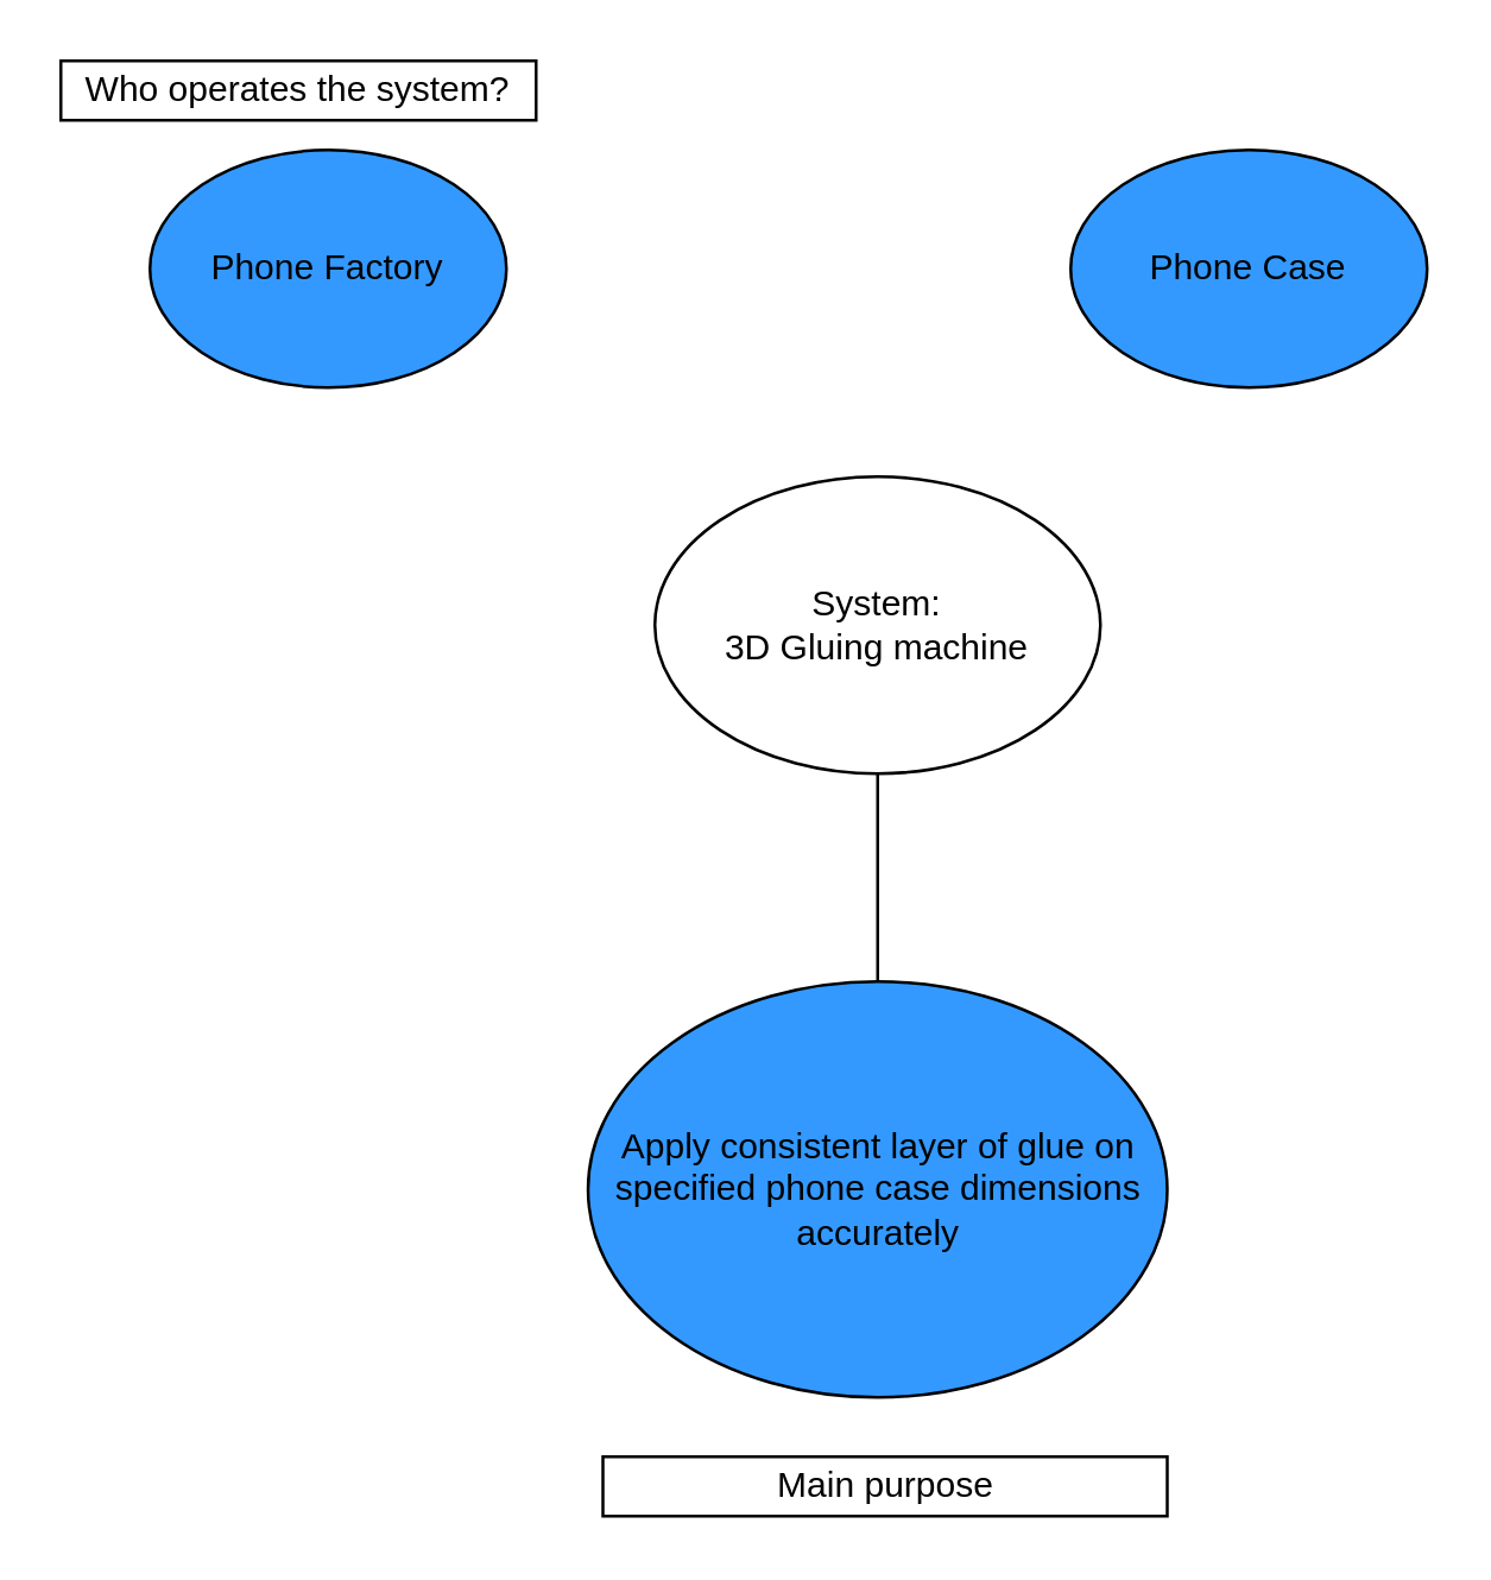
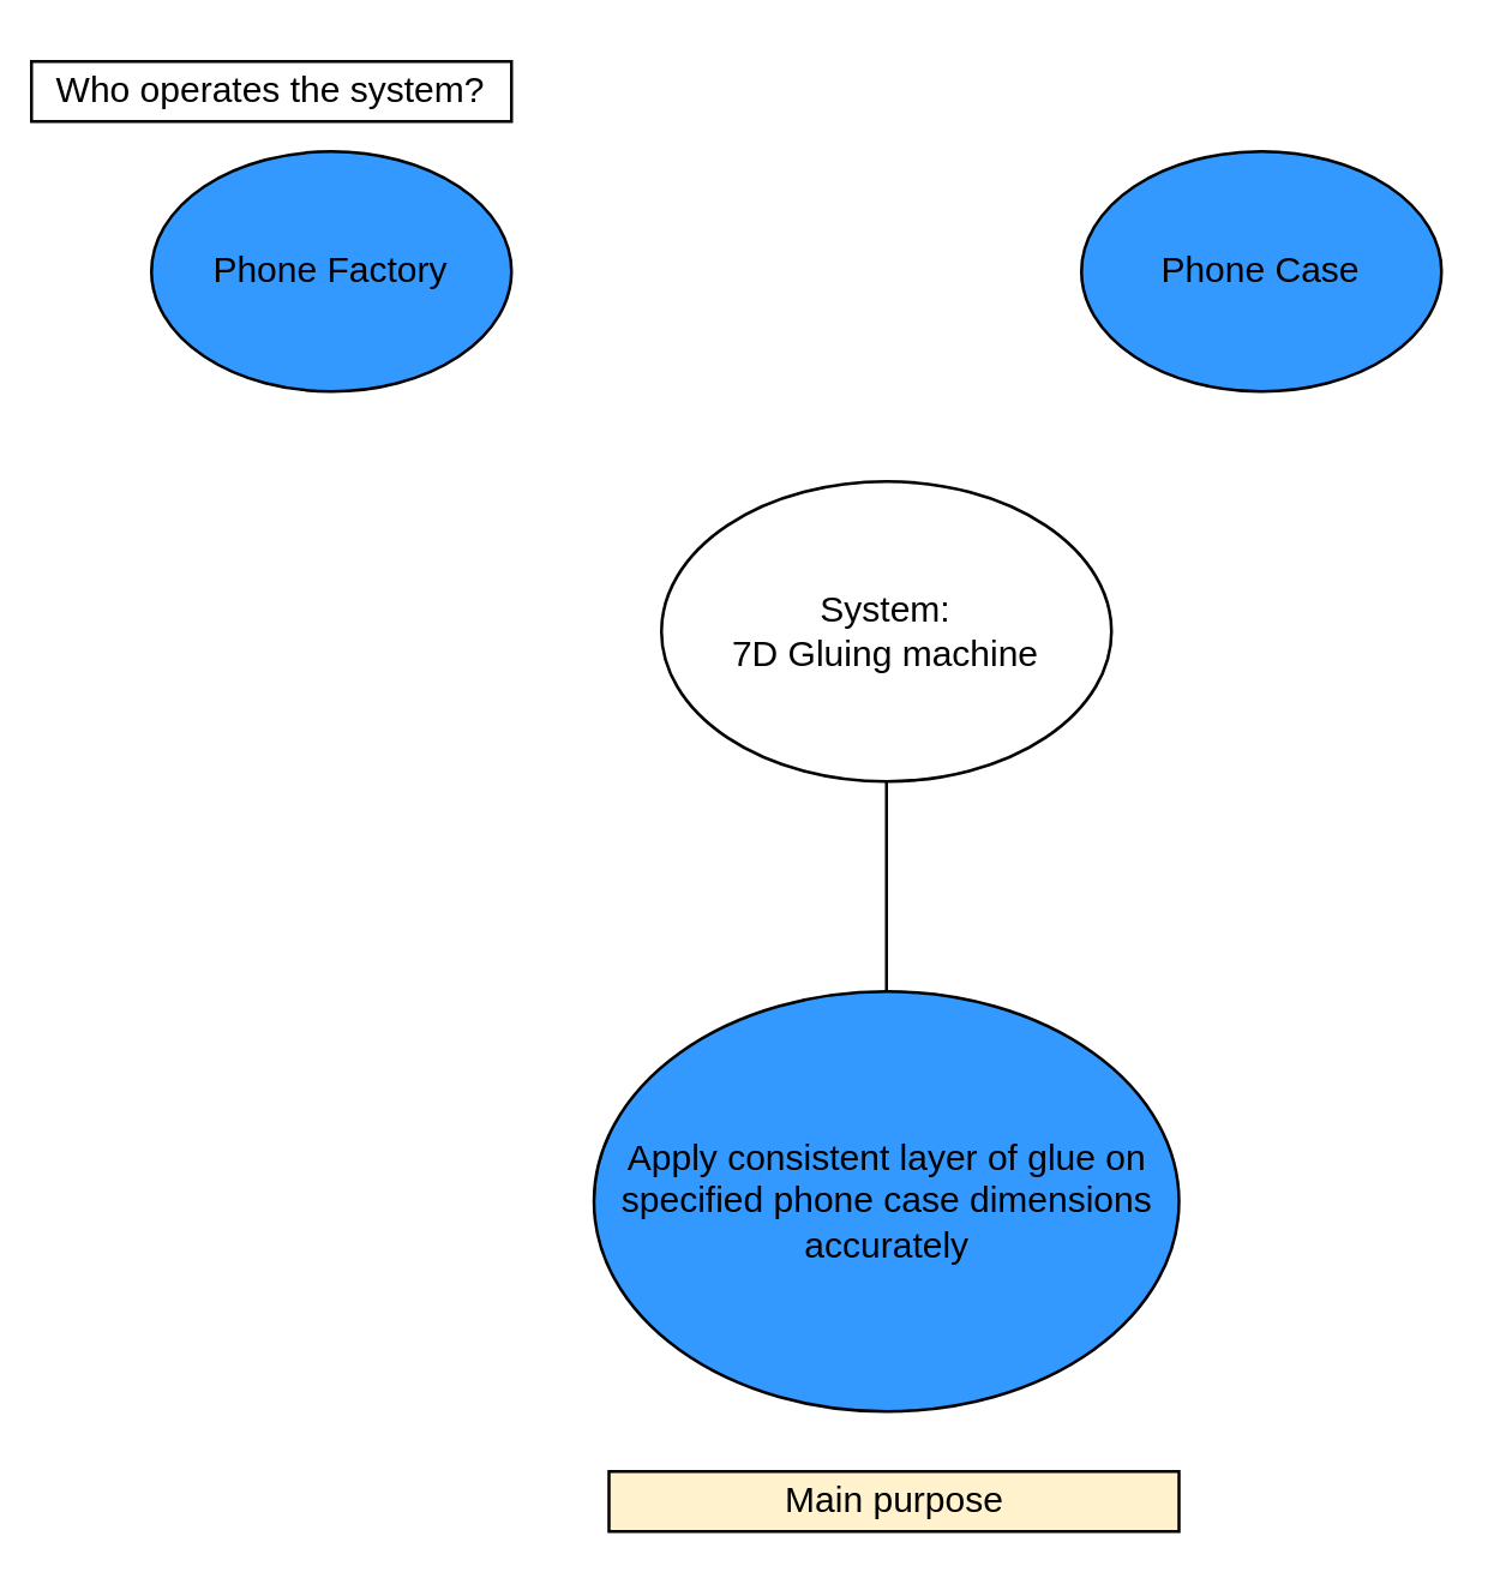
  <mxCell id="0" />
  <mxCell id="1" parent="0" />
  <mxCell id="2" value="Phone Factory" style="ellipse;whiteSpace=wrap;html=1;fillColor=light-dark(#3399FF,var(--ge-dark-color, #121212));" vertex="1" parent="1"><mxGeometry x="50" y="50" width="120" height="80" as="geometry" /></mxCell>
  <mxCell id="3" value="Phone Case" style="ellipse;whiteSpace=wrap;html=1;fillColor=light-dark(#3399FF,var(--ge-dark-color, #121212));" vertex="1" parent="1"><mxGeometry x="360" y="50" width="120" height="80" as="geometry" /></mxCell>
  <mxCell id="4" value="Apply consistent layer of glue on specified phone case dimensions accurately" style="ellipse;whiteSpace=wrap;html=1;fillColor=light-dark(#3399FF,var(--ge-dark-color, #121212));" vertex="1" parent="1"><mxGeometry x="197.5" y="330" width="195" height="140" as="geometry" /></mxCell>
- <mxCell id="5" value="Who operates the system?" style="rounded=0;whiteSpace=wrap;html=1;" vertex="1" parent="1"><mxGeometry x="20" y="20" width="160" height="20" as="geometry" /></mxCell>
- <mxCell id="6" value="Main purpose" style="rounded=0;whiteSpace=wrap;html=1;" vertex="1" parent="1"><mxGeometry x="202.5" y="490" width="190" height="20" as="geometry" /></mxCell>
- <mxCell id="7" value="System:&lt;div&gt;3D Gluing machine&lt;/div&gt;" style="ellipse;whiteSpace=wrap;html=1;fillColor=light-dark(#FFFFFF,var(--ge-dark-color, #121212));" vertex="1" parent="1"><mxGeometry x="220" y="160" width="150" height="100" as="geometry" /></mxCell>
+ <mxCell id="5" value="Who operates the system?" style="rounded=0;whiteSpace=wrap;html=1;" vertex="1" parent="1"><mxGeometry x="10" y="20" width="160" height="20" as="geometry" /></mxCell>
+ <mxCell id="6" value="Main purpose" style="rounded=0;whiteSpace=wrap;html=1;fillColor=#fff2cc;" vertex="1" parent="1"><mxGeometry x="202.5" y="490" width="190" height="20" as="geometry" /></mxCell>
+ <mxCell id="7" value="System:&lt;div&gt;7D Gluing machine&lt;/div&gt;" style="ellipse;whiteSpace=wrap;html=1;fillColor=light-dark(#FFFFFF,var(--ge-dark-color, #121212));" vertex="1" parent="1"><mxGeometry x="220" y="160" width="150" height="100" as="geometry" /></mxCell>
  <mxCell id="8" value="" style="endArrow=none;html=1;rounded=0;exitX=0.5;exitY=0;exitDx=0;exitDy=0;entryX=0.5;entryY=1;entryDx=0;entryDy=0;" edge="1" parent="1" source="4" target="7"><mxGeometry width="50" height="50" relative="1" as="geometry"><mxPoint x="280" y="370" as="sourcePoint" /><mxPoint x="330" y="320" as="targetPoint" /></mxGeometry></mxCell>
